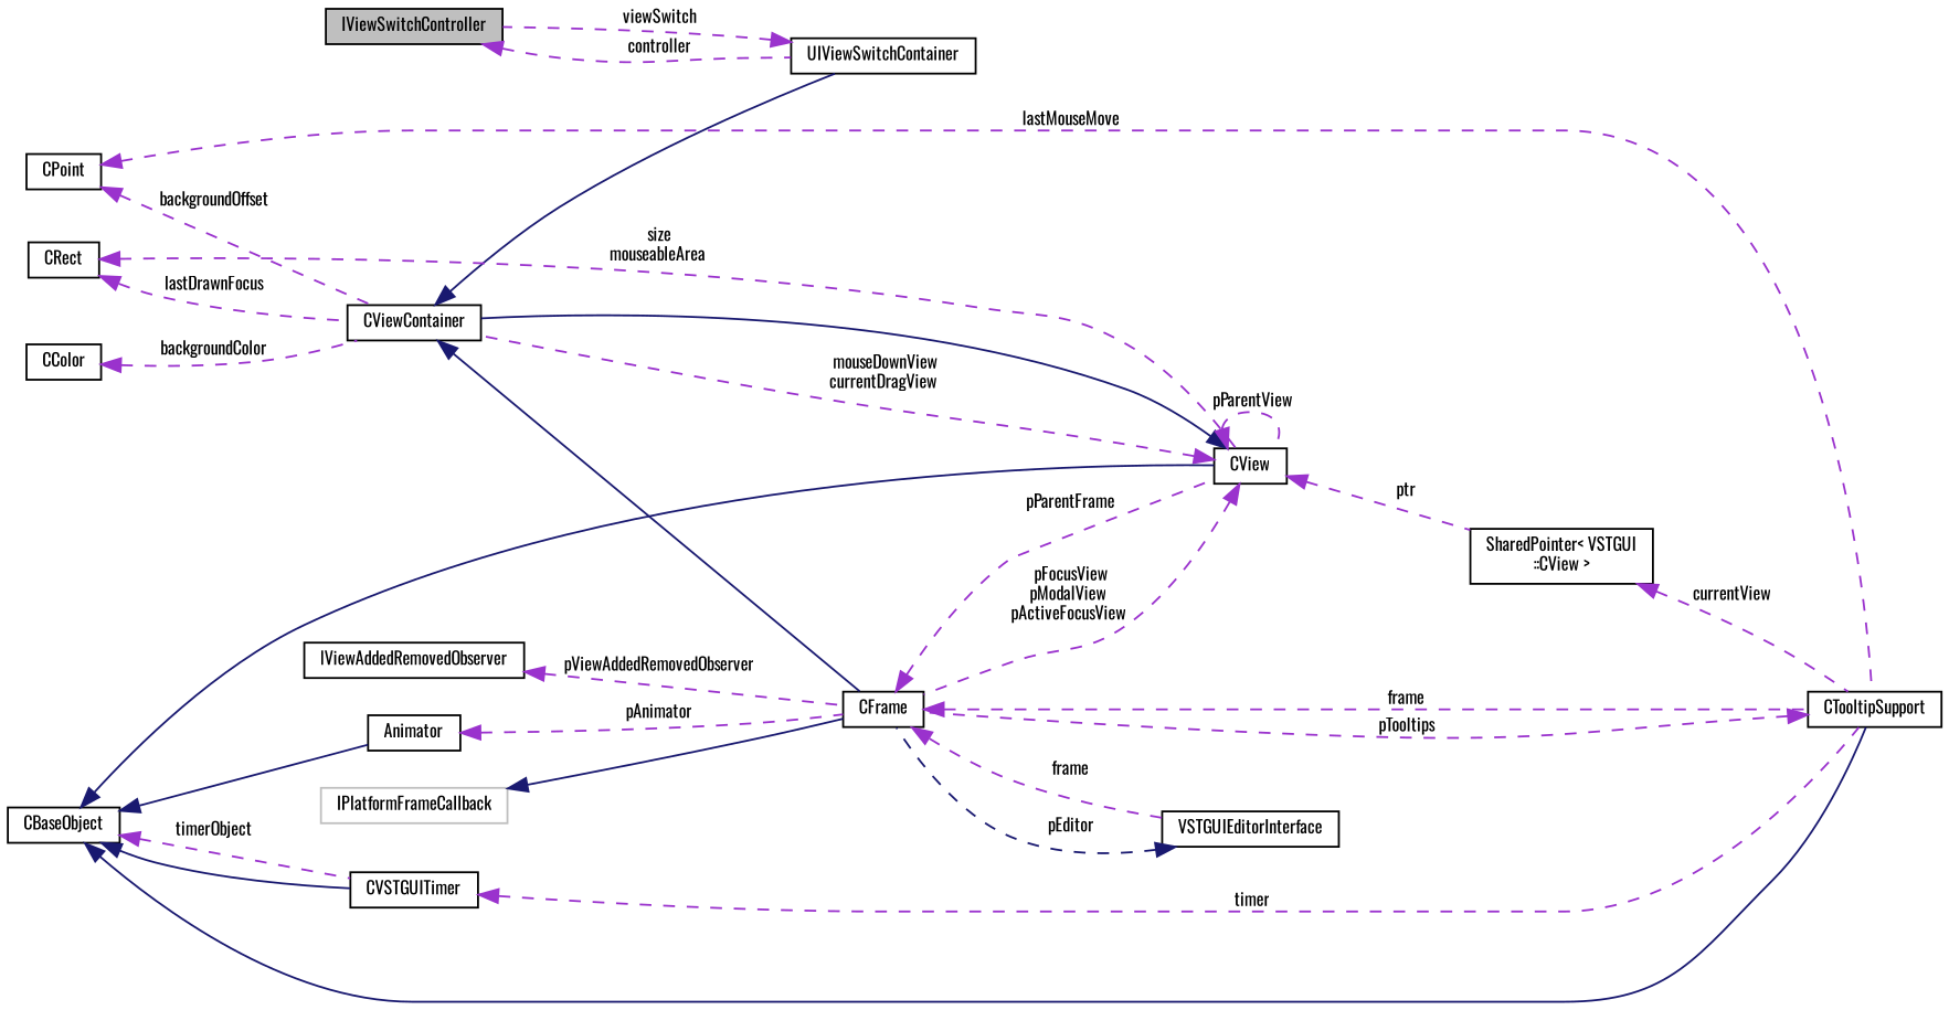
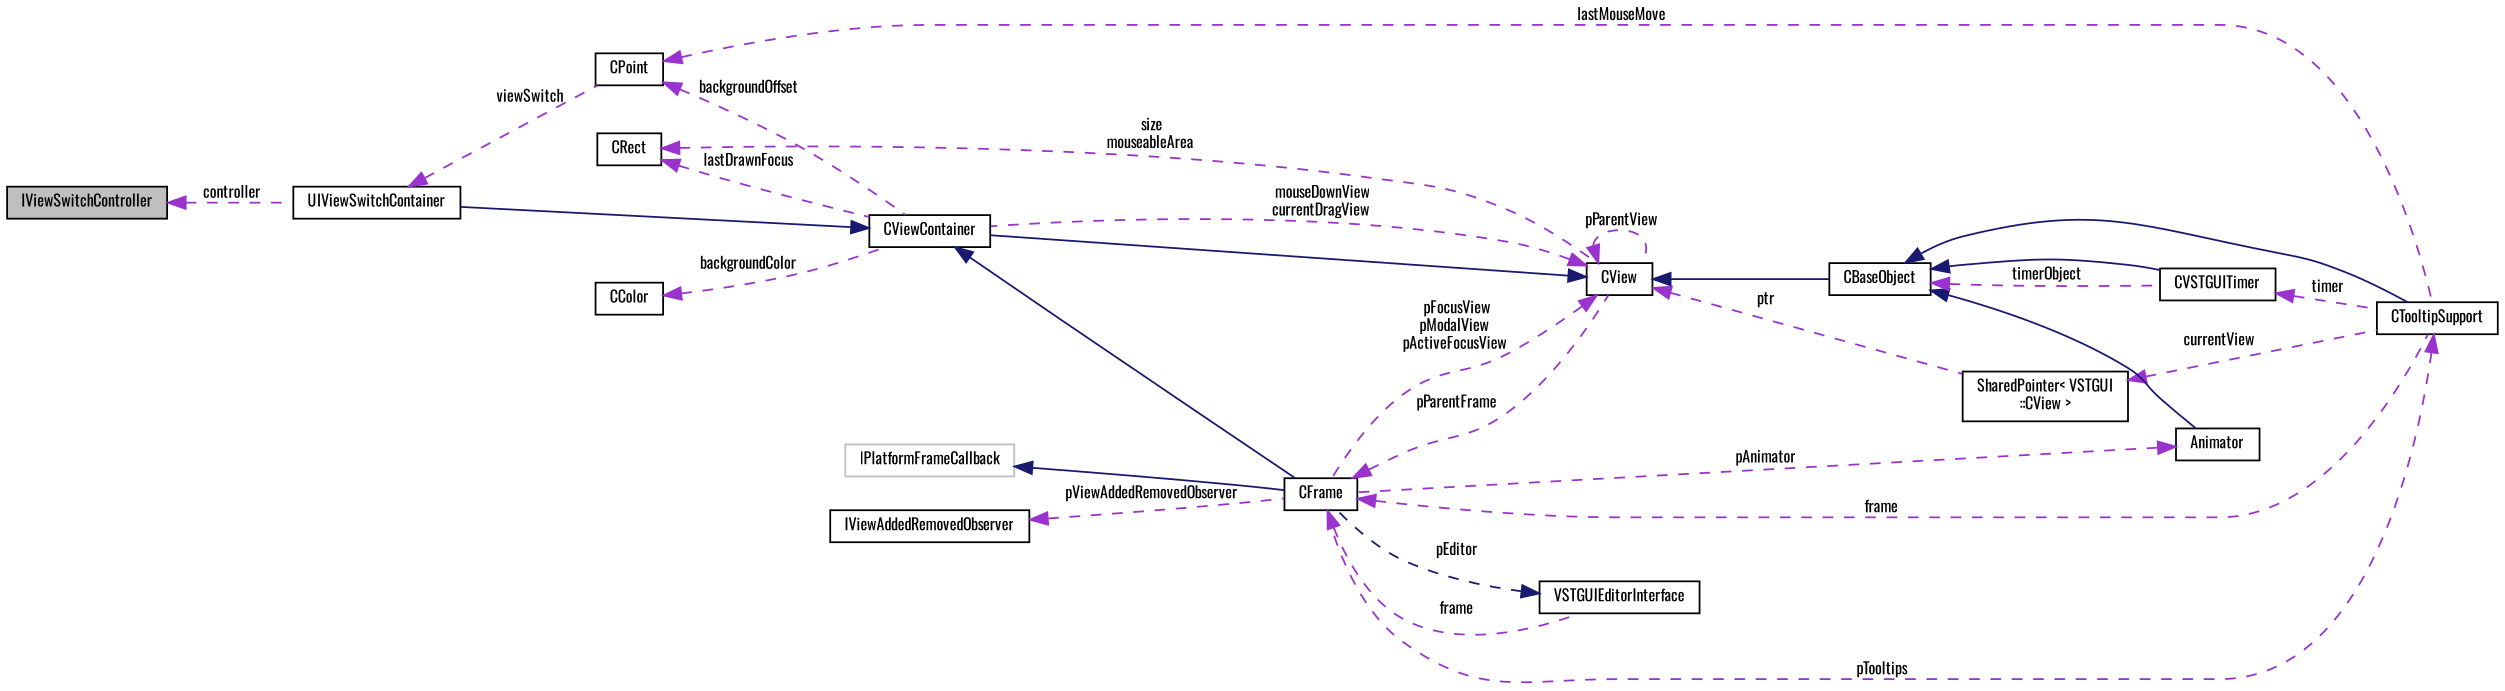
  digraph {
    fontname=Oswald
    rankdir=LR
    node [color=black fontname=Oswald fontsize=9 shape=record]
    edge [color=darkorchid3 dir=back fontname=Oswald fontsize=9 labelfontname=Arial labelfontsize=9 style=dashed]
    n1 [fillcolor=grey75 fontcolor=black height=0.2 label=IViewSwitchController style=filled width=0.4]
    n2 [height=0.2 label=UIViewSwitchContainer width=0.4]
    n3 [height=0.2 label=CViewContainer width=0.4]
    n4 [height=0.2 label=CFrame width=0.4]
    n5 [height=0.2 label=CView width=0.4]
    n6 [height=0.2 label=CTooltipSupport width=0.4]
    n7 [height=0.2 label=VSTGUIEditorInterface width=0.4]
    n8 [height=0.2 label="SharedPointer\< VSTGUI\l::CView \>" width=0.4]
    n9 [height=0.2 label=CBaseObject width=0.4]
    n10 [height=0.2 label=Animator width=0.4]
    n11 [height=0.2 label=CVSTGUITimer width=0.4]
    n12 [color=grey75 height=0.2 label=IPlatformFrameCallback width=0.4]
    n13 [height=0.2 label=IViewAddedRemovedObserver width=0.4]
    n14 [height=0.2 label=CPoint width=0.4]
    n15 [height=0.2 label=CRect width=0.4]
    n16 [height=0.2 label=CColor width=0.4]
    n1 -> n2 [label=" controller"]
-   n2 -> n1 [label=" viewSwitch"]
+   n2 -> n14 [label=" viewSwitch"]
    n3 -> n2 [color=midnightblue style=solid]
    n3 -> n4 [color=midnightblue style=solid]
    n4 -> n5 [label=" pParentFrame"]
    n4 -> n6 [label=" frame"]
    n4 -> n7 [label=" frame"]
    n5 -> n3 [color=midnightblue style=solid]
    n5 -> n3 [label=" mouseDownView\ncurrentDragView"]
    n5 -> n4 [label=" pFocusView\npModalView\npActiveFocusView"]
    n5 -> n5 [label=" pParentView"]
    n5 -> n8 [label=" ptr"]
    n6 -> n4 [label=" pTooltips"]
    n7 -> n4 [color=midnightblue label=" pEditor"]
    n8 -> n6 [label=" currentView"]
-   n9 -> n5 [color=midnightblue style=solid]
+   n5 -> n9 [color=midnightblue style=solid]
    n9 -> n6 [color=midnightblue style=solid]
    n9 -> n10 [color=midnightblue style=solid]
    n9 -> n11 [color=midnightblue style=solid]
    n9 -> n11 [label=" timerObject"]
    n10 -> n4 [label=" pAnimator"]
    n11 -> n6 [label=" timer"]
    n12 -> n4 [color=midnightblue style=solid]
    n13 -> n4 [label=" pViewAddedRemovedObserver"]
    n14 -> n3 [label=" backgroundOffset"]
    n14 -> n6 [label=" lastMouseMove"]
    n15 -> n3 [label=" lastDrawnFocus"]
    n15 -> n5 [label=" size\nmouseableArea"]
    n16 -> n3 [label=" backgroundColor"]
  }
